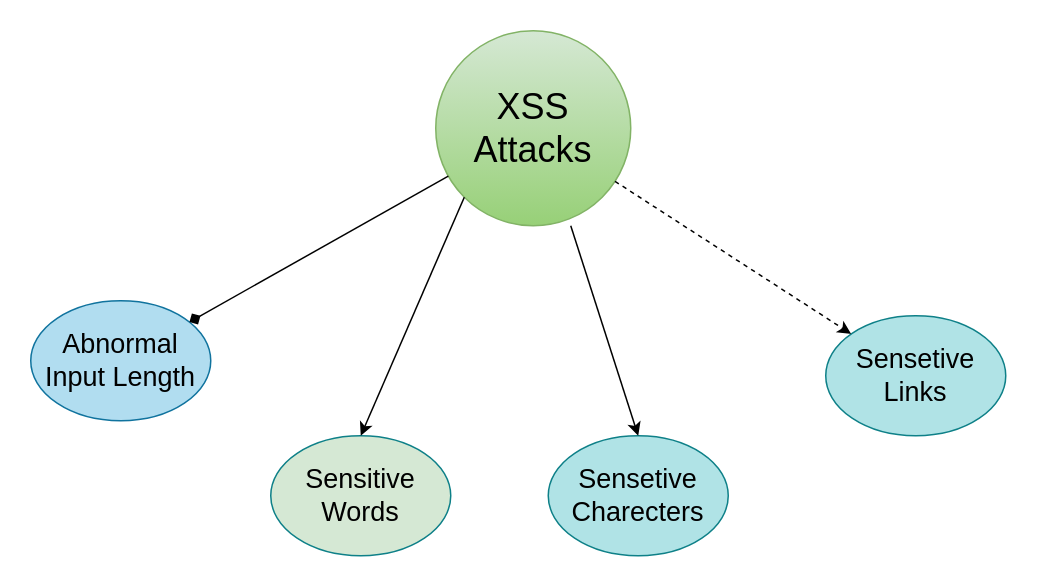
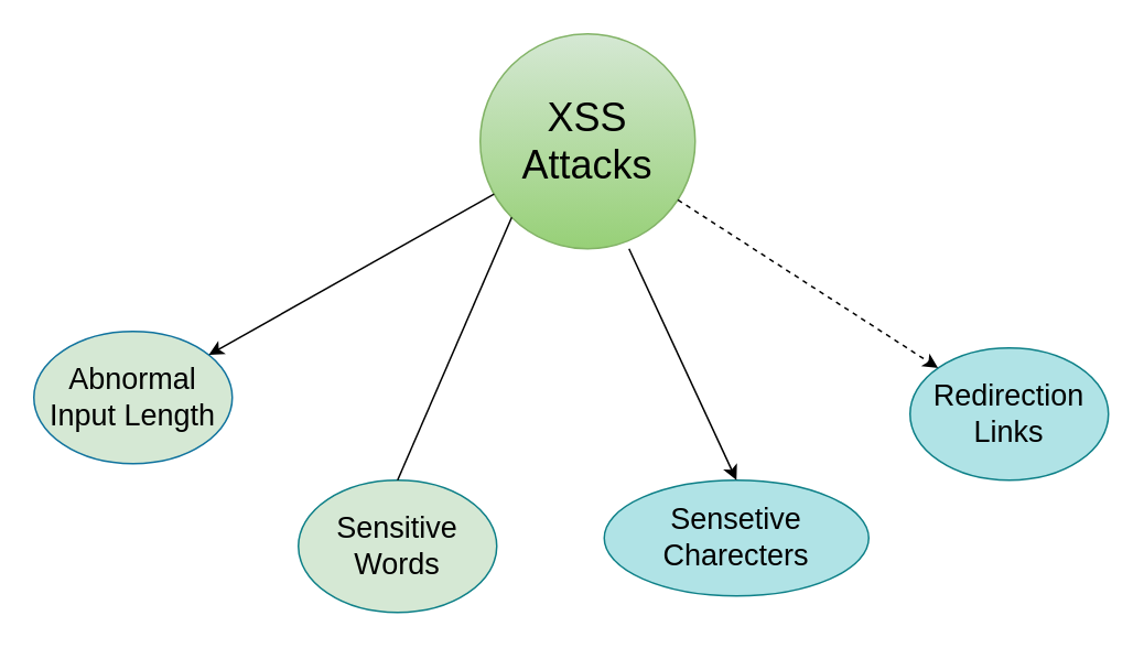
  <mxCell id="0" />
  <mxCell id="1" parent="0" />
- <mxCell id="2" value="&lt;font style=&quot;font-size: 18px;&quot;&gt;Abnormal Input Length&lt;/font&gt;" style="ellipse;whiteSpace=wrap;html=1;fillColor=#b1ddf0;strokeColor=#10739e;" vertex="1" parent="1"><mxGeometry x="20" y="200" width="120" height="80" as="geometry" /></mxCell>
+ <mxCell id="2" value="&lt;font style=&quot;font-size: 18px;&quot;&gt;Abnormal Input Length&lt;/font&gt;" style="ellipse;whiteSpace=wrap;html=1;fillColor=#d5e8d4;strokeColor=#10739e;" vertex="1" parent="1"><mxGeometry x="20" y="200" width="120" height="80" as="geometry" /></mxCell>
  <mxCell id="3" value="&lt;font style=&quot;font-size: 18px;&quot;&gt;Sensitive Words&lt;/font&gt;" style="ellipse;whiteSpace=wrap;html=1;fillColor=#d5e8d4;strokeColor=#0e8088;" vertex="1" parent="1"><mxGeometry x="180" y="290" width="120" height="80" as="geometry" /></mxCell>
- <mxCell id="4" value="&lt;font style=&quot;font-size: 18px;&quot;&gt;Sensetive Charecters&lt;/font&gt;" style="ellipse;whiteSpace=wrap;html=1;fillColor=#b0e3e6;strokeColor=#0e8088;" vertex="1" parent="1"><mxGeometry x="365" y="290" width="120" height="80" as="geometry" /></mxCell>
- <mxCell id="5" value="&lt;font style=&quot;font-size: 18px;&quot;&gt;Sensetive Links&lt;/font&gt;" style="ellipse;whiteSpace=wrap;html=1;fillColor=#b0e3e6;strokeColor=#0e8088;" vertex="1" parent="1"><mxGeometry x="550" y="210" width="120" height="80" as="geometry" /></mxCell>
+ <mxCell id="4" value="&lt;font style=&quot;font-size: 18px;&quot;&gt;Sensetive Charecters&lt;/font&gt;" style="ellipse;whiteSpace=wrap;html=1;fillColor=#b0e3e6;strokeColor=#0e8088;" vertex="1" parent="1"><mxGeometry x="365" y="290" width="160" height="70" as="geometry" /></mxCell>
+ <mxCell id="5" value="&lt;font style=&quot;font-size: 18px;&quot;&gt;Redirection Links&lt;/font&gt;" style="ellipse;whiteSpace=wrap;html=1;fillColor=#b0e3e6;strokeColor=#0e8088;" vertex="1" parent="1"><mxGeometry x="550" y="210" width="120" height="80" as="geometry" /></mxCell>
  <mxCell id="6" value="&lt;font style=&quot;font-size: 24px;&quot;&gt;XSS Attacks&lt;/font&gt;" style="ellipse;whiteSpace=wrap;html=1;aspect=fixed;fillColor=#d5e8d4;strokeColor=#82b366;gradientColor=#97d077;" vertex="1" parent="1"><mxGeometry x="290" y="20" width="130" height="130" as="geometry" /></mxCell>
  <mxCell id="7" value="" style="endArrow=classic;html=1;rounded=0;dashed=1;" edge="1" parent="1" source="6" target="5"><mxGeometry width="50" height="50" relative="1" as="geometry"><mxPoint x="310" y="190" as="sourcePoint" /><mxPoint x="420" y="200" as="targetPoint" /></mxGeometry></mxCell>
  <mxCell id="8" value="" style="endArrow=classic;html=1;rounded=0;exitX=0.5;exitY=1;exitDx=0;exitDy=0;entryX=0.5;entryY=0;entryDx=0;entryDy=0;" edge="1" parent="1" target="4"><mxGeometry width="50" height="50" relative="1" as="geometry"><mxPoint x="380" y="150" as="sourcePoint" /><mxPoint x="410" y="290" as="targetPoint" /></mxGeometry></mxCell>
- <mxCell id="9" value="" style="endArrow=classic;html=1;rounded=0;entryX=0.5;entryY=0;entryDx=0;entryDy=0;exitX=0;exitY=1;exitDx=0;exitDy=0;" edge="1" parent="1" source="6" target="3"><mxGeometry width="50" height="50" relative="1" as="geometry"><mxPoint x="311" y="140" as="sourcePoint" /><mxPoint x="249.998" y="299.812" as="targetPoint" /></mxGeometry></mxCell>
- <mxCell id="10" value="" style="endArrow=diamond;html=1;rounded=0;" edge="1" parent="1" source="6" target="2"><mxGeometry width="50" height="50" relative="1" as="geometry"><mxPoint x="370" y="250" as="sourcePoint" /><mxPoint x="230" y="170" as="targetPoint" /></mxGeometry></mxCell>
+ <mxCell id="9" value="" style="endArrow=none;html=1;rounded=0;entryX=0.5;entryY=0;entryDx=0;entryDy=0;exitX=0;exitY=1;exitDx=0;exitDy=0;" edge="1" parent="1" source="6" target="3"><mxGeometry width="50" height="50" relative="1" as="geometry"><mxPoint x="311" y="140" as="sourcePoint" /><mxPoint x="249.998" y="299.812" as="targetPoint" /></mxGeometry></mxCell>
+ <mxCell id="10" value="" style="endArrow=classic;html=1;rounded=0;" edge="1" parent="1" source="6" target="2"><mxGeometry width="50" height="50" relative="1" as="geometry"><mxPoint x="370" y="250" as="sourcePoint" /><mxPoint x="230" y="170" as="targetPoint" /></mxGeometry></mxCell>
  <mxCell id="11" style="edgeStyle=orthogonalEdgeStyle;rounded=0;orthogonalLoop=1;jettySize=auto;html=1;exitX=0.5;exitY=1;exitDx=0;exitDy=0;" edge="1" parent="1" source="4" target="4"><mxGeometry relative="1" as="geometry" /></mxCell>
